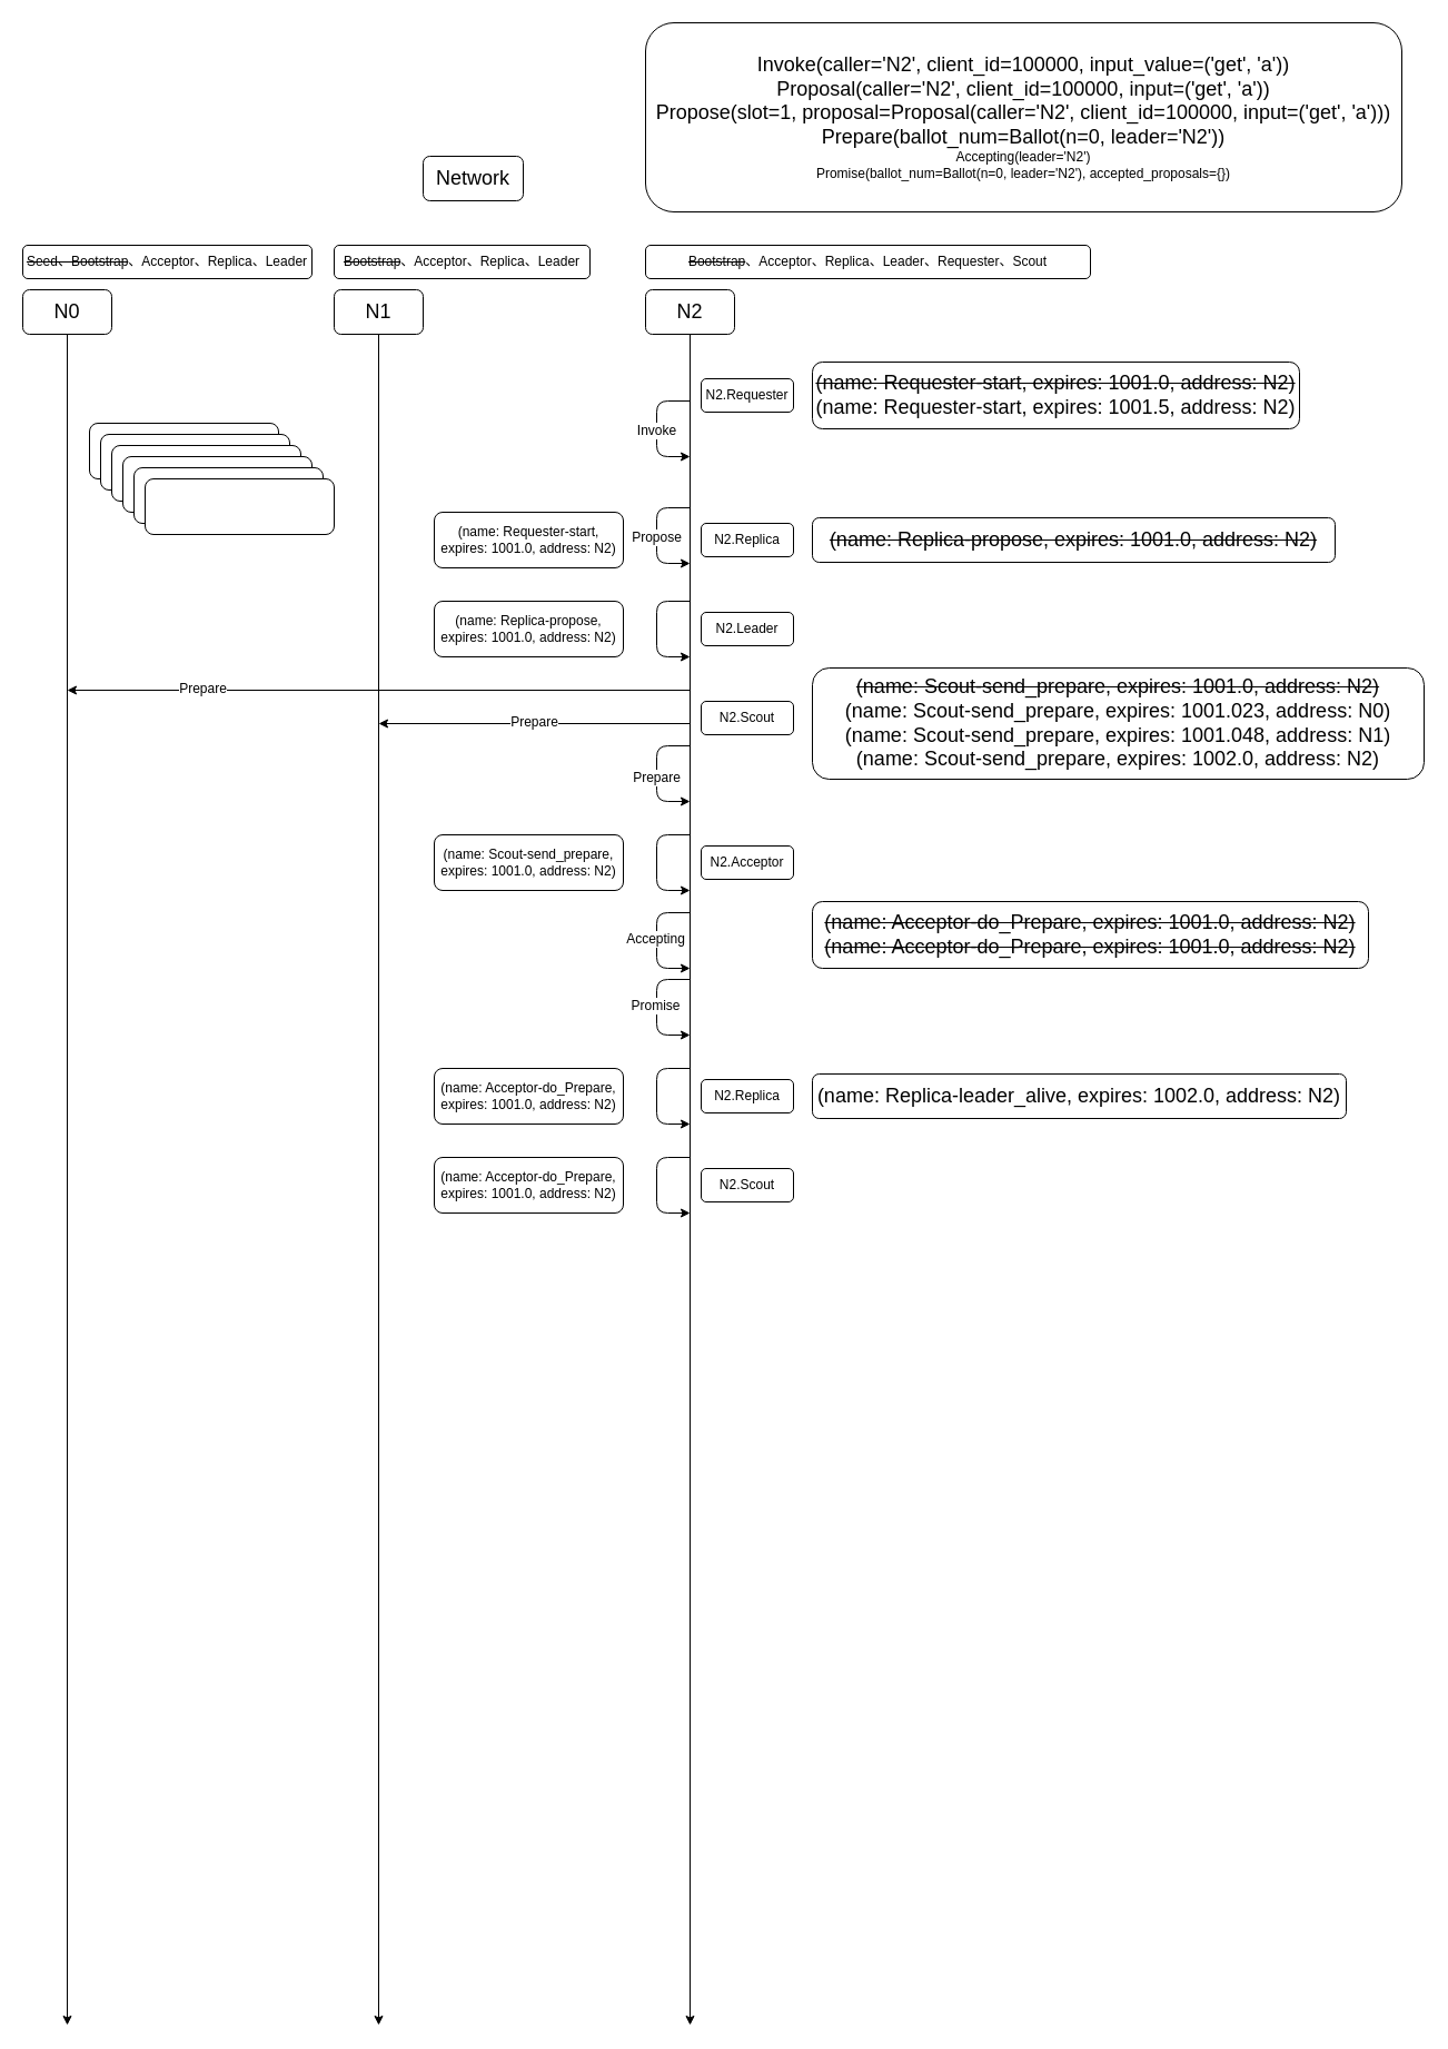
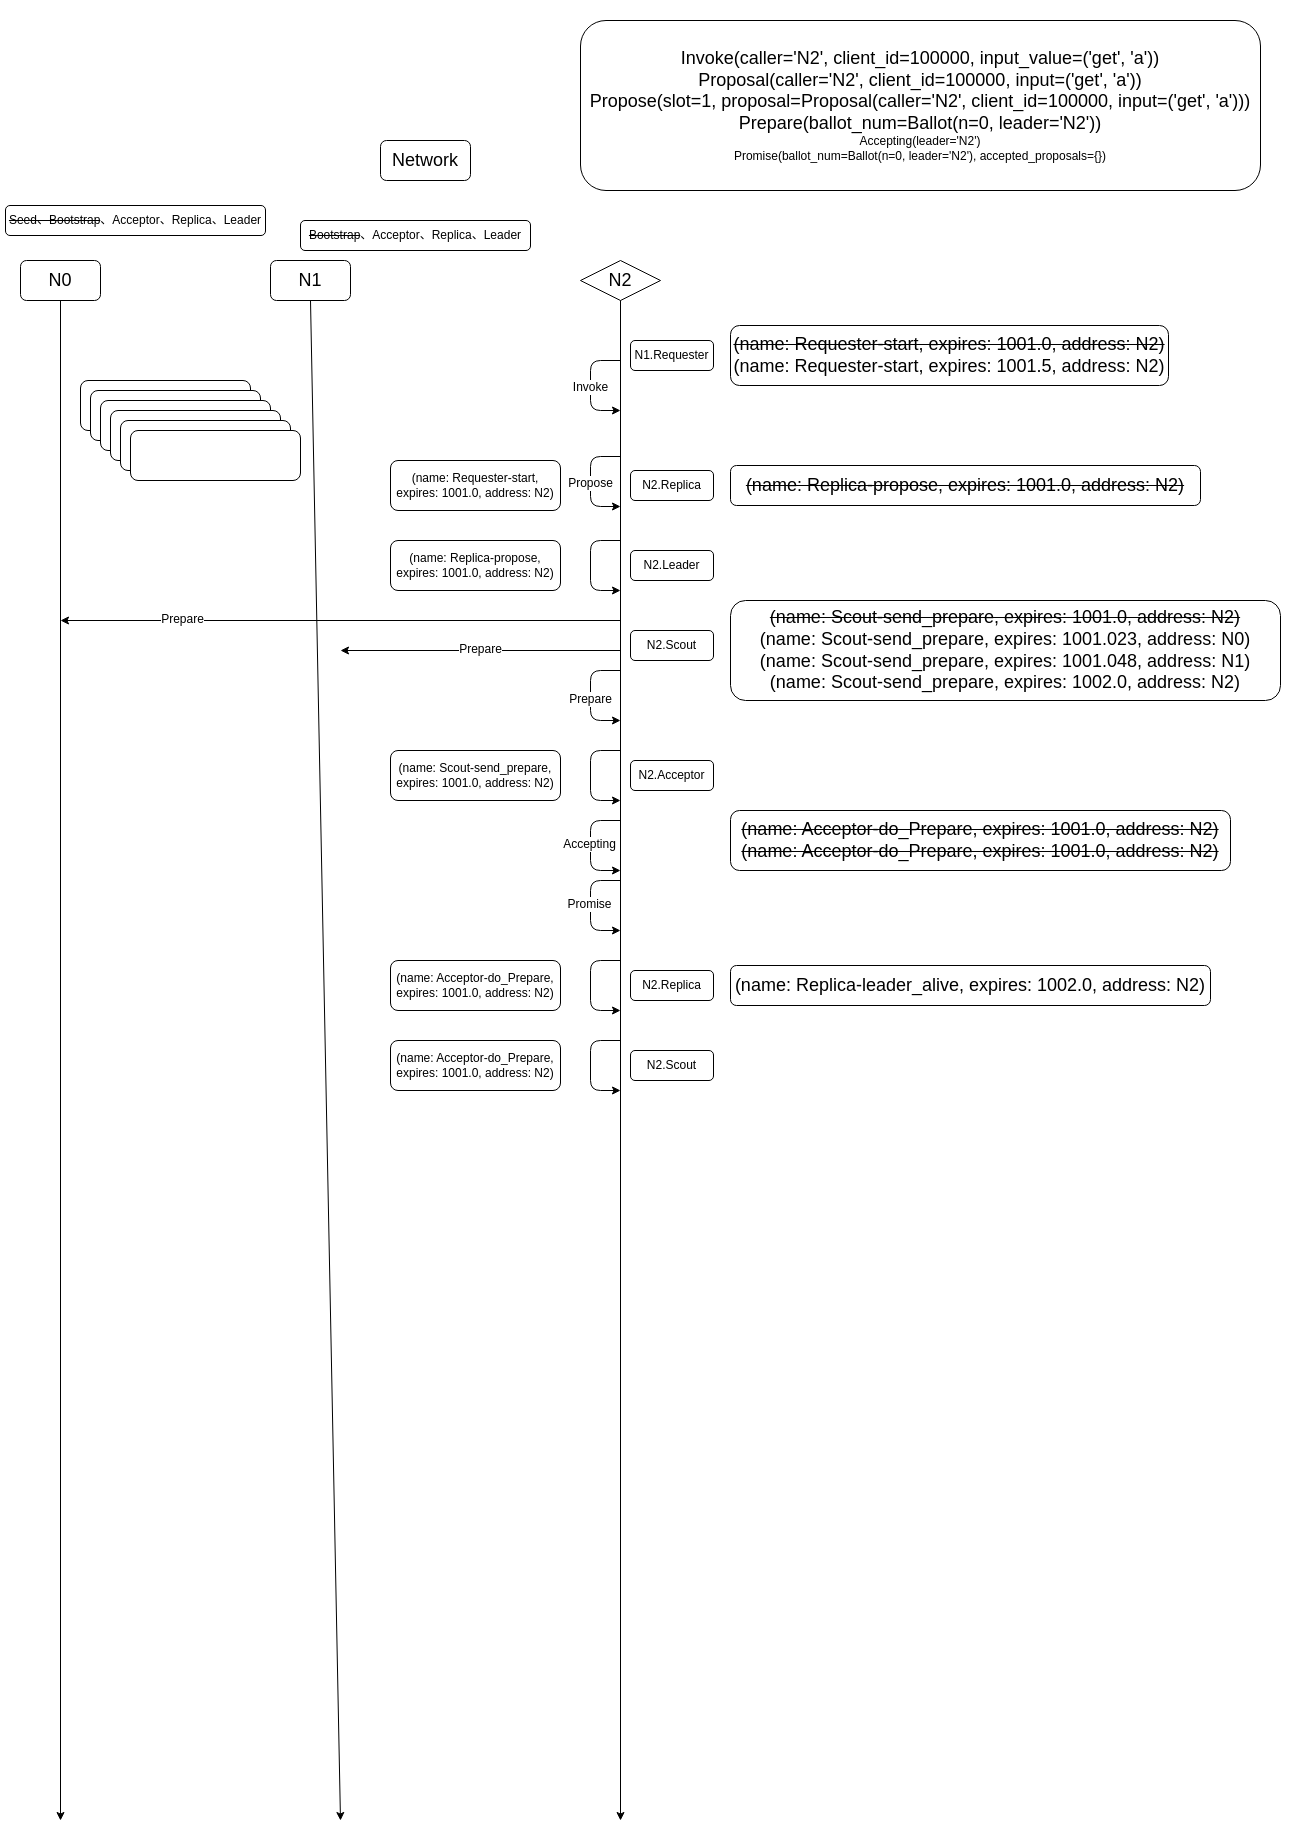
  <mxCell id="0" />
  <mxCell id="1" parent="0" />
  <mxCell id="2" value="&lt;font style=&quot;font-size: 18px&quot;&gt;Network&lt;/font&gt;" style="rounded=1;whiteSpace=wrap;html=1;" parent="1" vertex="1"><mxGeometry x="380" y="140" width="90" height="40" as="geometry" /></mxCell>
  <mxCell id="3" value="&lt;font style=&quot;font-size: 18px&quot;&gt;N0&lt;/font&gt;" style="rounded=1;whiteSpace=wrap;html=1;" parent="1" vertex="1"><mxGeometry x="20" y="260" width="80" height="40" as="geometry" /></mxCell>
- <mxCell id="4" value="&lt;font style=&quot;font-size: 18px&quot;&gt;N1&lt;/font&gt;" style="rounded=1;whiteSpace=wrap;html=1;" parent="1" vertex="1"><mxGeometry x="300" y="260" width="80" height="40" as="geometry" /></mxCell>
- <mxCell id="5" value="&lt;font style=&quot;font-size: 18px&quot;&gt;N2&lt;/font&gt;" style="rounded=1;whiteSpace=wrap;html=1;" parent="1" vertex="1"><mxGeometry x="580" y="260" width="80" height="40" as="geometry" /></mxCell>
+ <mxCell id="4" value="&lt;font style=&quot;font-size: 18px&quot;&gt;N1&lt;/font&gt;" style="rounded=1;whiteSpace=wrap;html=1;" parent="1" vertex="1"><mxGeometry x="270" y="260" width="80" height="40" as="geometry" /></mxCell>
+ <mxCell id="5" value="&lt;font style=&quot;font-size: 18px&quot;&gt;N2&lt;/font&gt;" style="rhombus;whiteSpace=wrap;html=1;" parent="1" vertex="1"><mxGeometry x="580" y="260" width="80" height="40" as="geometry" /></mxCell>
  <mxCell id="6" value="&lt;strike&gt;Bootstrap&lt;/strike&gt;、Acceptor、Replica、Leader" style="rounded=1;whiteSpace=wrap;html=1;" parent="1" vertex="1"><mxGeometry x="300" y="220" width="230" height="30" as="geometry" /></mxCell>
- <mxCell id="7" value="&lt;strike&gt;Bootstrap&lt;/strike&gt;、Acceptor、Replica、Leader、Requester、Scout" style="rounded=1;whiteSpace=wrap;html=1;" parent="1" vertex="1"><mxGeometry x="580" y="220" width="400" height="30" as="geometry" /></mxCell>
  <mxCell id="8" value="" style="endArrow=classic;html=1;exitX=0.5;exitY=1;exitDx=0;exitDy=0;" parent="1" source="3" edge="1"><mxGeometry width="50" height="50" relative="1" as="geometry"><mxPoint x="0" y="510" as="sourcePoint" /><mxPoint x="60" y="1820" as="targetPoint" /></mxGeometry></mxCell>
  <mxCell id="9" value="" style="endArrow=classic;html=1;exitX=0.5;exitY=1;exitDx=0;exitDy=0;" parent="1" source="4" edge="1"><mxGeometry width="50" height="50" relative="1" as="geometry"><mxPoint x="379.5" y="320" as="sourcePoint" /><mxPoint x="340" y="1820" as="targetPoint" /></mxGeometry></mxCell>
  <mxCell id="10" value="" style="endArrow=classic;html=1;exitX=0.5;exitY=1;exitDx=0;exitDy=0;" parent="1" source="5" edge="1"><mxGeometry width="50" height="50" relative="1" as="geometry"><mxPoint x="160" y="320" as="sourcePoint" /><mxPoint x="620" y="1820" as="targetPoint" /></mxGeometry></mxCell>
  <mxCell id="11" value="" style="edgeStyle=segmentEdgeStyle;endArrow=classic;html=1;" parent="1" edge="1"><mxGeometry width="50" height="50" relative="1" as="geometry"><mxPoint x="620" y="360" as="sourcePoint" /><mxPoint x="620" y="410" as="targetPoint" /><Array as="points"><mxPoint x="590" y="360" /><mxPoint x="590" y="410" /></Array></mxGeometry></mxCell>
  <mxCell id="12" value="Invoke" style="text;html=1;align=center;verticalAlign=middle;resizable=0;points=[];labelBackgroundColor=#ffffff;" vertex="1" connectable="0" parent="11"><mxGeometry x="0.018" y="-1" relative="1" as="geometry"><mxPoint as="offset" /></mxGeometry></mxCell>
- <mxCell id="13" value="&lt;strike&gt;Seed、Bootstrap&lt;/strike&gt;、Acceptor、Replica、Leader" style="rounded=1;whiteSpace=wrap;html=1;" parent="1" vertex="1"><mxGeometry x="20" y="220" width="260" height="30" as="geometry" /></mxCell>
+ <mxCell id="13" value="&lt;strike&gt;Seed、Bootstrap&lt;/strike&gt;、Acceptor、Replica、Leader" style="rounded=1;whiteSpace=wrap;html=1;" parent="1" vertex="1"><mxGeometry x="5" y="205" width="260" height="30" as="geometry" /></mxCell>
  <mxCell id="14" value="&lt;span style=&quot;font-size: 18px&quot;&gt;&lt;strike&gt;(name: Requester-start, expires: 1001.0, address: N2)&lt;br&gt;&lt;/strike&gt;(name: Requester-start, expires: 1001.5, address: N2)&lt;/span&gt;" style="rounded=1;whiteSpace=wrap;html=1;" vertex="1" parent="1"><mxGeometry x="730" y="325" width="438" height="60" as="geometry" /></mxCell>
  <mxCell id="15" value="" style="edgeStyle=segmentEdgeStyle;endArrow=classic;html=1;" edge="1" parent="1"><mxGeometry width="50" height="50" relative="1" as="geometry"><mxPoint x="620" y="456" as="sourcePoint" /><mxPoint x="620" y="506" as="targetPoint" /><Array as="points"><mxPoint x="590" y="456" /><mxPoint x="590" y="506" /></Array></mxGeometry></mxCell>
  <mxCell id="16" value="Propose" style="text;html=1;align=center;verticalAlign=middle;resizable=0;points=[];labelBackgroundColor=#ffffff;" vertex="1" connectable="0" parent="15"><mxGeometry x="0.018" y="-1" relative="1" as="geometry"><mxPoint as="offset" /></mxGeometry></mxCell>
  <mxCell id="17" value="&lt;font&gt;&lt;span style=&quot;font-size: 18px&quot;&gt;&lt;strike&gt;(name: Replica-propose, expires: 1001.0, address: N2)&lt;/strike&gt;&lt;/span&gt;&lt;br&gt;&lt;/font&gt;" style="rounded=1;whiteSpace=wrap;html=1;" vertex="1" parent="1"><mxGeometry x="730" y="465" width="470" height="40" as="geometry" /></mxCell>
  <mxCell id="18" value="&lt;font&gt;&lt;span style=&quot;font-size: 18px&quot;&gt;Invoke(caller='N2', client_id=100000, input_value=('get', 'a'))&lt;/span&gt;&lt;br&gt;&lt;span style=&quot;font-size: 18px&quot;&gt;Proposal(caller='N2', client_id=100000, input=('get', 'a'))&lt;/span&gt;&lt;br&gt;&lt;span style=&quot;font-size: 18px&quot;&gt;Propose(slot=1, proposal=Proposal(caller='N2', client_id=100000, input=('get', 'a')))&lt;/span&gt;&lt;br&gt;&lt;span style=&quot;font-size: 18px&quot;&gt;Prepare(ballot_num=Ballot(n=0, leader='N2'))&lt;br&gt;&lt;/span&gt;Accepting(leader='N2')&lt;br&gt;Promise(ballot_num=Ballot(n=0, leader='N2'), accepted_proposals={})&lt;br&gt;&lt;/font&gt;" style="rounded=1;whiteSpace=wrap;html=1;" vertex="1" parent="1"><mxGeometry x="580" y="20" width="680" height="170" as="geometry" /></mxCell>
  <mxCell id="19" value="" style="edgeStyle=segmentEdgeStyle;endArrow=classic;html=1;" edge="1" parent="1"><mxGeometry width="50" height="50" relative="1" as="geometry"><mxPoint x="620" y="540" as="sourcePoint" /><mxPoint x="620" y="590" as="targetPoint" /><Array as="points"><mxPoint x="590" y="540" /><mxPoint x="590" y="590" /></Array></mxGeometry></mxCell>
  <mxCell id="20" value="(name: Requester-start, expires: 1001.0, address: N2)" style="rounded=1;whiteSpace=wrap;html=1;" vertex="1" parent="1"><mxGeometry x="390" y="460" width="170" height="50" as="geometry" /></mxCell>
  <mxCell id="21" value="" style="rounded=1;whiteSpace=wrap;html=1;" vertex="1" parent="1"><mxGeometry x="80" y="380" width="170" height="50" as="geometry" /></mxCell>
  <mxCell id="22" value="" style="rounded=1;whiteSpace=wrap;html=1;" vertex="1" parent="1"><mxGeometry x="90" y="390" width="170" height="50" as="geometry" /></mxCell>
  <mxCell id="23" value="" style="rounded=1;whiteSpace=wrap;html=1;" vertex="1" parent="1"><mxGeometry x="100" y="400" width="170" height="50" as="geometry" /></mxCell>
  <mxCell id="24" value="" style="rounded=1;whiteSpace=wrap;html=1;" vertex="1" parent="1"><mxGeometry x="110" y="410" width="170" height="50" as="geometry" /></mxCell>
  <mxCell id="25" value="" style="rounded=1;whiteSpace=wrap;html=1;" vertex="1" parent="1"><mxGeometry x="120" y="420" width="170" height="50" as="geometry" /></mxCell>
  <mxCell id="26" value="" style="rounded=1;whiteSpace=wrap;html=1;" vertex="1" parent="1"><mxGeometry x="130" y="430" width="170" height="50" as="geometry" /></mxCell>
  <mxCell id="27" value="(name: Acceptor-do_Prepare, expires: 1001.0, address: N2)" style="rounded=1;whiteSpace=wrap;html=1;" vertex="1" parent="1"><mxGeometry x="390" y="1040" width="170" height="50" as="geometry" /></mxCell>
  <mxCell id="28" value="(name: Acceptor-do_Prepare, expires: 1001.0, address: N2)" style="rounded=1;whiteSpace=wrap;html=1;" vertex="1" parent="1"><mxGeometry x="390" y="960" width="170" height="50" as="geometry" /></mxCell>
  <mxCell id="29" value="(name: Scout-send_prepare, expires: 1001.0, address: N2)" style="rounded=1;whiteSpace=wrap;html=1;" vertex="1" parent="1"><mxGeometry x="390" y="750" width="170" height="50" as="geometry" /></mxCell>
  <mxCell id="30" value="N2.Replica" style="rounded=1;whiteSpace=wrap;html=1;" vertex="1" parent="1"><mxGeometry x="630" y="470" width="83" height="30" as="geometry" /></mxCell>
- <mxCell id="31" value="N2.Requester" style="rounded=1;whiteSpace=wrap;html=1;" vertex="1" parent="1"><mxGeometry x="630" y="340" width="83" height="30" as="geometry" /></mxCell>
+ <mxCell id="31" value="N1.Requester" style="rounded=1;whiteSpace=wrap;html=1;" vertex="1" parent="1"><mxGeometry x="630" y="340" width="83" height="30" as="geometry" /></mxCell>
  <mxCell id="32" value="(name: Replica-propose, expires: 1001.0, address: N2)" style="rounded=1;whiteSpace=wrap;html=1;" vertex="1" parent="1"><mxGeometry x="390" y="540" width="170" height="50" as="geometry" /></mxCell>
  <mxCell id="33" value="N2.Leader" style="rounded=1;whiteSpace=wrap;html=1;" vertex="1" parent="1"><mxGeometry x="630" y="550" width="83" height="30" as="geometry" /></mxCell>
  <mxCell id="34" value="" style="endArrow=classic;html=1;" edge="1" parent="1"><mxGeometry width="50" height="50" relative="1" as="geometry"><mxPoint x="620" y="620" as="sourcePoint" /><mxPoint x="60" y="620" as="targetPoint" /></mxGeometry></mxCell>
  <mxCell id="35" value="Prepare" style="text;html=1;align=center;verticalAlign=middle;resizable=0;points=[];labelBackgroundColor=#ffffff;" vertex="1" connectable="0" parent="34"><mxGeometry x="0.568" y="-2" relative="1" as="geometry"><mxPoint as="offset" /></mxGeometry></mxCell>
  <mxCell id="36" value="" style="endArrow=classic;html=1;" edge="1" parent="1"><mxGeometry width="50" height="50" relative="1" as="geometry"><mxPoint x="620" y="650" as="sourcePoint" /><mxPoint x="340" y="650" as="targetPoint" /></mxGeometry></mxCell>
  <mxCell id="37" value="Prepare" style="text;html=1;align=center;verticalAlign=middle;resizable=0;points=[];labelBackgroundColor=#ffffff;" vertex="1" connectable="0" parent="36"><mxGeometry x="0.007" y="-2" relative="1" as="geometry"><mxPoint as="offset" /></mxGeometry></mxCell>
  <mxCell id="38" value="" style="edgeStyle=segmentEdgeStyle;endArrow=classic;html=1;" edge="1" parent="1"><mxGeometry width="50" height="50" relative="1" as="geometry"><mxPoint x="620" y="670" as="sourcePoint" /><mxPoint x="620" y="720" as="targetPoint" /><Array as="points"><mxPoint x="590" y="670" /><mxPoint x="590" y="720" /></Array></mxGeometry></mxCell>
  <mxCell id="39" value="Prepare" style="text;html=1;align=center;verticalAlign=middle;resizable=0;points=[];labelBackgroundColor=#ffffff;" vertex="1" connectable="0" parent="38"><mxGeometry x="0.054" y="-1" relative="1" as="geometry"><mxPoint as="offset" /></mxGeometry></mxCell>
  <mxCell id="40" value="N2.Scout" style="rounded=1;whiteSpace=wrap;html=1;" vertex="1" parent="1"><mxGeometry x="630" y="630" width="83" height="30" as="geometry" /></mxCell>
  <mxCell id="41" value="&lt;font style=&quot;font-size: 18px&quot;&gt;&lt;strike&gt;(name: Scout-send_prepare, expires: 1001.0, address: N2)&lt;br&gt;&lt;/strike&gt;(name: Scout-send_prepare, expires: 1001.023, address: N0)&lt;br&gt;(name: Scout-send_prepare, expires: 1001.048, address: N1)&lt;br&gt;(name: Scout-send_prepare, expires: 1002.0, address: N2)&lt;br&gt;&lt;/font&gt;" style="rounded=1;whiteSpace=wrap;html=1;" vertex="1" parent="1"><mxGeometry x="730" y="600" width="550" height="100" as="geometry" /></mxCell>
  <mxCell id="42" value="" style="edgeStyle=segmentEdgeStyle;endArrow=classic;html=1;" edge="1" parent="1"><mxGeometry width="50" height="50" relative="1" as="geometry"><mxPoint x="620" y="750" as="sourcePoint" /><mxPoint x="620" y="800" as="targetPoint" /><Array as="points"><mxPoint x="590" y="750" /><mxPoint x="590" y="800" /></Array></mxGeometry></mxCell>
  <mxCell id="43" value="N2.Acceptor" style="rounded=1;whiteSpace=wrap;html=1;" vertex="1" parent="1"><mxGeometry x="630" y="760" width="83" height="30" as="geometry" /></mxCell>
  <mxCell id="44" value="" style="edgeStyle=segmentEdgeStyle;endArrow=classic;html=1;" edge="1" parent="1"><mxGeometry width="50" height="50" relative="1" as="geometry"><mxPoint x="620" y="820" as="sourcePoint" /><mxPoint x="620" y="870" as="targetPoint" /><Array as="points"><mxPoint x="590" y="820" /><mxPoint x="590" y="870" /></Array></mxGeometry></mxCell>
  <mxCell id="45" value="Accepting" style="text;html=1;align=center;verticalAlign=middle;resizable=0;points=[];labelBackgroundColor=#ffffff;" vertex="1" connectable="0" parent="44"><mxGeometry x="-0.036" y="-2" relative="1" as="geometry"><mxPoint as="offset" /></mxGeometry></mxCell>
  <mxCell id="46" value="" style="edgeStyle=segmentEdgeStyle;endArrow=classic;html=1;" edge="1" parent="1"><mxGeometry width="50" height="50" relative="1" as="geometry"><mxPoint x="620" y="880" as="sourcePoint" /><mxPoint x="620" y="930" as="targetPoint" /><Array as="points"><mxPoint x="590" y="880" /><mxPoint x="590" y="930" /></Array></mxGeometry></mxCell>
  <mxCell id="47" value="Promise" style="text;html=1;align=center;verticalAlign=middle;resizable=0;points=[];labelBackgroundColor=#ffffff;" vertex="1" connectable="0" parent="46"><mxGeometry x="-0.036" y="-2" relative="1" as="geometry"><mxPoint as="offset" /></mxGeometry></mxCell>
  <mxCell id="48" value="&lt;font style=&quot;font-size: 18px&quot;&gt;&lt;strike&gt;(name: Acceptor-do_Prepare, expires: 1001.0, address: N2)&lt;br&gt;(name: Acceptor-do_Prepare, expires: 1001.0, address: N2)&lt;/strike&gt;&lt;/font&gt;" style="rounded=1;whiteSpace=wrap;html=1;" vertex="1" parent="1"><mxGeometry x="730" y="810" width="500" height="60" as="geometry" /></mxCell>
  <mxCell id="49" value="" style="edgeStyle=segmentEdgeStyle;endArrow=classic;html=1;" edge="1" parent="1"><mxGeometry width="50" height="50" relative="1" as="geometry"><mxPoint x="620" y="960" as="sourcePoint" /><mxPoint x="620" y="1010" as="targetPoint" /><Array as="points"><mxPoint x="590" y="960" /><mxPoint x="590" y="1010" /></Array></mxGeometry></mxCell>
  <mxCell id="50" value="N2.Replica" style="rounded=1;whiteSpace=wrap;html=1;" vertex="1" parent="1"><mxGeometry x="630" y="970" width="83" height="30" as="geometry" /></mxCell>
  <mxCell id="51" value="&lt;font style=&quot;font-size: 18px&quot;&gt;(name: Replica-leader_alive, expires: 1002.0, address: N2)&lt;/font&gt;" style="rounded=1;whiteSpace=wrap;html=1;" vertex="1" parent="1"><mxGeometry x="730" y="965" width="480" height="40" as="geometry" /></mxCell>
  <mxCell id="52" value="" style="edgeStyle=segmentEdgeStyle;endArrow=classic;html=1;" edge="1" parent="1"><mxGeometry width="50" height="50" relative="1" as="geometry"><mxPoint x="620" y="1040" as="sourcePoint" /><mxPoint x="620" y="1090" as="targetPoint" /><Array as="points"><mxPoint x="590" y="1040" /><mxPoint x="590" y="1090" /></Array></mxGeometry></mxCell>
  <mxCell id="53" value="N2.Scout" style="rounded=1;whiteSpace=wrap;html=1;" vertex="1" parent="1"><mxGeometry x="630" y="1050" width="83" height="30" as="geometry" /></mxCell>
